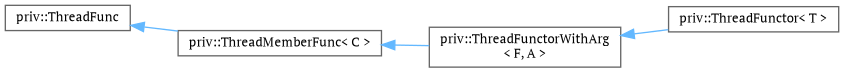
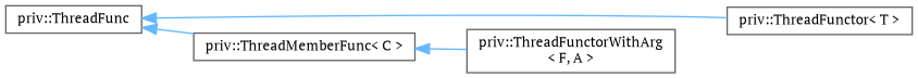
  digraph {
    fontname="PT Serif"
    rankdir=LR
    node [color=grey40 fillcolor=white fontname="PT Serif" fontsize=10 shape=box style=filled]
    edge [color=steelblue1 dir=back fontname="PT Serif" fontsize=10 labelfontname=Helvetica labelfontsize=10 style=solid]
    n1 [height=0.2 label="priv::ThreadFunc" width=0.4]
    n2 [height=0.2 label="priv::ThreadFunctor\< T \>" width=0.4]
    n3 [height=0.2 label="priv::ThreadMemberFunc\< C \>" width=0.4]
    n4 [height=0.2 label="priv::ThreadFunctorWithArg\l\< F, A \>" width=0.4]
-   n4 -> n2
+   n1 -> n2
    n1 -> n3
    n3 -> n4
  }
